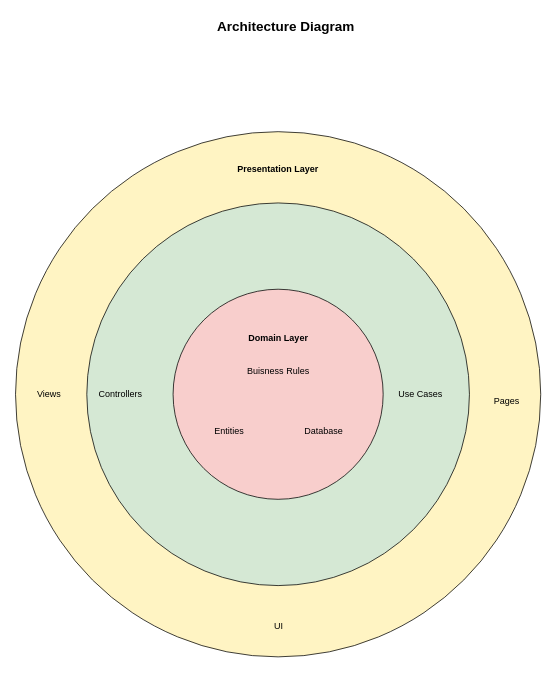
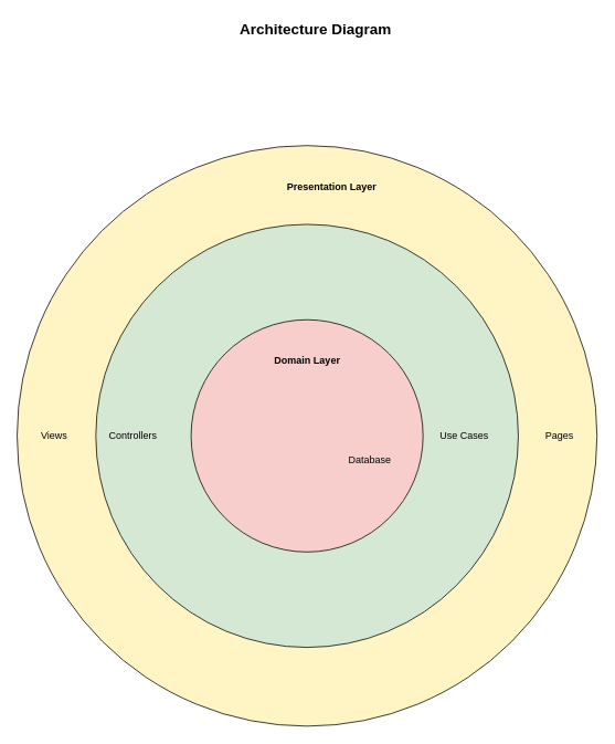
  <mxCell id="0" />
  <mxCell id="1" parent="0" />
  <mxCell id="2" value="" style="ellipse;whiteSpace=wrap;html=1;aspect=fixed;fillColor=#FFF4C3;" vertex="1" parent="1"><mxGeometry x="20" y="175" width="700" height="700" as="geometry" /></mxCell>
- <mxCell id="3" value="&lt;b&gt;Presentation Layer&lt;/b&gt;" style="text;html=1;strokeColor=none;fillColor=none;align=center;verticalAlign=middle;whiteSpace=wrap;rounded=0;" vertex="1" parent="1"><mxGeometry x="290" y="210" width="160" height="30" as="geometry" /></mxCell>
+ <mxCell id="3" value="&lt;b&gt;Presentation Layer&lt;/b&gt;" style="text;html=1;strokeColor=none;fillColor=none;align=center;verticalAlign=middle;whiteSpace=wrap;rounded=0;" vertex="1" parent="1"><mxGeometry x="320" y="210" width="160" height="30" as="geometry" /></mxCell>
  <mxCell id="4" value="Views" style="text;html=1;strokeColor=none;fillColor=none;align=center;verticalAlign=middle;whiteSpace=wrap;rounded=0;" vertex="1" parent="1"><mxGeometry x="35" y="510" width="60" height="30" as="geometry" /></mxCell>
- <mxCell id="5" value="Pages" style="text;html=1;strokeColor=none;fillColor=none;align=center;verticalAlign=middle;whiteSpace=wrap;rounded=0;" vertex="1" parent="1"><mxGeometry x="645" y="520" width="60" height="30" as="geometry" /></mxCell>
+ <mxCell id="5" value="Pages" style="text;html=1;strokeColor=none;fillColor=none;align=center;verticalAlign=middle;whiteSpace=wrap;rounded=0;" vertex="1" parent="1"><mxGeometry x="645" y="510" width="60" height="30" as="geometry" /></mxCell>
  <mxCell id="6" value="" style="ellipse;whiteSpace=wrap;html=1;aspect=fixed;fillColor=#D5E8D4;" vertex="1" parent="1"><mxGeometry x="115" y="270" width="510" height="510" as="geometry" /></mxCell>
  <mxCell id="7" value="" style="ellipse;whiteSpace=wrap;html=1;aspect=fixed;fillColor=#F8CECC;" vertex="1" parent="1"><mxGeometry x="230" y="385" width="280" height="280" as="geometry" /></mxCell>
  <mxCell id="8" value="Controllers" style="text;html=1;strokeColor=none;fillColor=none;align=center;verticalAlign=middle;whiteSpace=wrap;rounded=0;" vertex="1" parent="1"><mxGeometry x="130" y="510" width="60" height="30" as="geometry" /></mxCell>
  <mxCell id="9" value="Use Cases" style="text;html=1;strokeColor=none;fillColor=none;align=center;verticalAlign=middle;whiteSpace=wrap;rounded=0;" vertex="1" parent="1"><mxGeometry x="525" y="510" width="70" height="30" as="geometry" /></mxCell>
- <mxCell id="10" value="&lt;b&gt;Domain Layer&lt;/b&gt;" style="text;html=1;strokeColor=none;fillColor=none;align=center;verticalAlign=middle;whiteSpace=wrap;rounded=0;" vertex="1" parent="1"><mxGeometry x="323" y="435" width="95" height="30" as="geometry" /></mxCell>
- <mxCell id="11" value="Database" style="text;html=1;strokeColor=none;fillColor=none;align=center;verticalAlign=middle;whiteSpace=wrap;rounded=0;" vertex="1" parent="1"><mxGeometry x="401" y="560" width="60" height="30" as="geometry" /></mxCell>
- <mxCell id="12" value="Entities" style="text;html=1;strokeColor=none;fillColor=none;align=center;verticalAlign=middle;whiteSpace=wrap;rounded=0;" vertex="1" parent="1"><mxGeometry x="275" y="560" width="60" height="30" as="geometry" /></mxCell>
- <mxCell id="13" value="UI" style="text;html=1;strokeColor=none;fillColor=none;align=center;verticalAlign=middle;whiteSpace=wrap;rounded=0;" vertex="1" parent="1"><mxGeometry x="341" y="820" width="60" height="30" as="geometry" /></mxCell>
- <mxCell id="14" value="Buisness Rules" style="text;html=1;strokeColor=none;fillColor=none;align=center;verticalAlign=middle;whiteSpace=wrap;rounded=0;" vertex="1" parent="1"><mxGeometry x="328" y="480" width="85" height="30" as="geometry" /></mxCell>
+ <mxCell id="10" value="&lt;b&gt;Domain Layer&lt;/b&gt;" style="text;html=1;strokeColor=none;fillColor=none;align=center;verticalAlign=middle;whiteSpace=wrap;rounded=0;" vertex="1" parent="1"><mxGeometry x="323" y="420" width="95" height="30" as="geometry" /></mxCell>
+ <mxCell id="11" value="Database" style="text;html=1;strokeColor=none;fillColor=none;align=center;verticalAlign=middle;whiteSpace=wrap;rounded=0;" vertex="1" parent="1"><mxGeometry x="416" y="540" width="60" height="30" as="geometry" /></mxCell>
  <mxCell id="15" value="&lt;font style=&quot;font-size: 18px;&quot;&gt;Architecture Diagram&lt;/font&gt;" style="text;html=1;strokeColor=none;fillColor=none;align=center;verticalAlign=middle;whiteSpace=wrap;rounded=0;fontStyle=1" vertex="1" parent="1"><mxGeometry x="278" y="20" width="205" height="30" as="geometry" /></mxCell>
